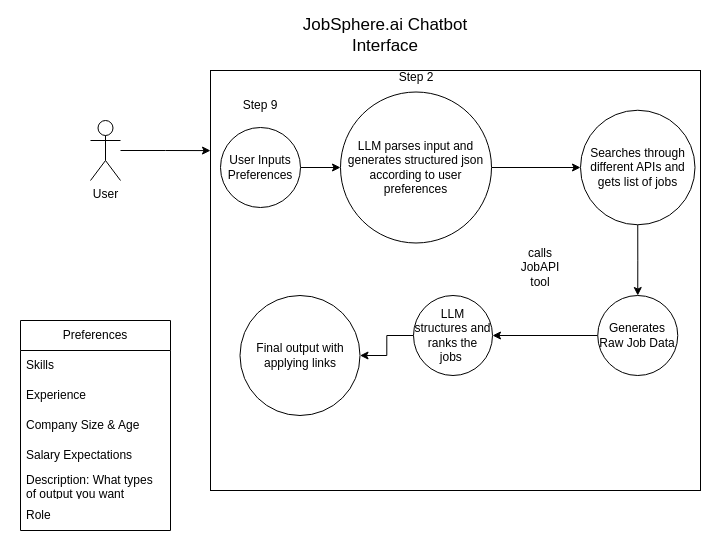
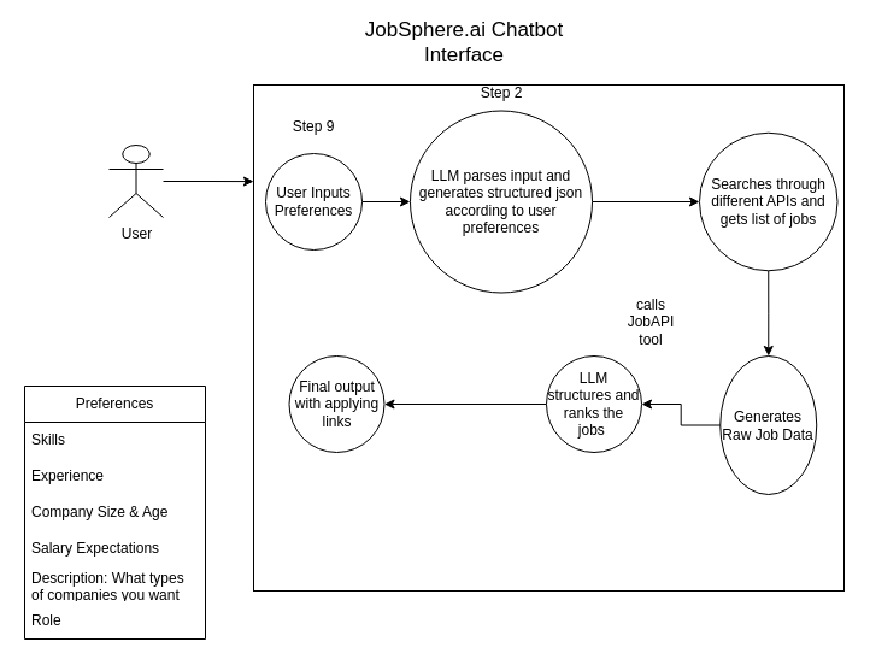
  <mxCell id="0" />
  <mxCell id="1" parent="0" />
  <mxCell id="2" value="" style="rounded=0;whiteSpace=wrap;html=1;direction=south;" vertex="1" parent="1"><mxGeometry x="210" y="70" width="490" height="420" as="geometry" /></mxCell>
- <mxCell id="3" value="User" style="shape=umlActor;verticalLabelPosition=bottom;verticalAlign=top;html=1;outlineConnect=0;" vertex="1" parent="1"><mxGeometry x="90" y="120" width="30" height="60" as="geometry" /></mxCell>
+ <mxCell id="3" value="User" style="shape=umlActor;verticalLabelPosition=bottom;verticalAlign=top;html=1;outlineConnect=0;" vertex="1" parent="1"><mxGeometry x="90" y="120" width="45" height="60" as="geometry" /></mxCell>
  <mxCell id="4" value="JobSphere.ai Chatbot Interface" style="text;html=1;align=center;verticalAlign=middle;whiteSpace=wrap;rounded=0;fontSize=17;" vertex="1" parent="1"><mxGeometry x="295" y="20" width="180" height="30" as="geometry" /></mxCell>
  <mxCell id="5" style="edgeStyle=orthogonalEdgeStyle;rounded=0;orthogonalLoop=1;jettySize=auto;html=1;entryX=0.171;entryY=1;entryDx=0;entryDy=0;entryPerimeter=0;" edge="1" parent="1" source="3"><mxGeometry relative="1" as="geometry"><mxPoint x="210" y="150.11" as="targetPoint" /></mxGeometry></mxCell>
  <mxCell id="6" value="Step 9" style="text;html=1;align=center;verticalAlign=middle;whiteSpace=wrap;rounded=0;" vertex="1" parent="1"><mxGeometry x="230" y="90" width="60" height="30" as="geometry" /></mxCell>
  <mxCell id="7" style="edgeStyle=orthogonalEdgeStyle;rounded=0;orthogonalLoop=1;jettySize=auto;html=1;exitX=1;exitY=0.5;exitDx=0;exitDy=0;entryX=0;entryY=0.5;entryDx=0;entryDy=0;" edge="1" parent="1" source="8" target="17"><mxGeometry relative="1" as="geometry" /></mxCell>
  <mxCell id="8" value="User Inputs Preferences" style="ellipse;whiteSpace=wrap;html=1;aspect=fixed;" vertex="1" parent="1"><mxGeometry x="220" y="127" width="80" height="80" as="geometry" /></mxCell>
  <mxCell id="9" value="Preferences" style="swimlane;fontStyle=0;childLayout=stackLayout;horizontal=1;startSize=30;horizontalStack=0;resizeParent=1;resizeParentMax=0;resizeLast=0;collapsible=1;marginBottom=0;whiteSpace=wrap;html=1;" vertex="1" parent="1"><mxGeometry x="20" y="320" width="150" height="210" as="geometry" /></mxCell>
  <mxCell id="10" value="Skills" style="text;strokeColor=none;fillColor=none;align=left;verticalAlign=middle;spacingLeft=4;spacingRight=4;overflow=hidden;points=[[0,0.5],[1,0.5]];portConstraint=eastwest;rotatable=0;whiteSpace=wrap;html=1;" vertex="1" parent="9"><mxGeometry y="30" width="150" height="30" as="geometry" /></mxCell>
  <mxCell id="11" value="Experience" style="text;strokeColor=none;fillColor=none;align=left;verticalAlign=middle;spacingLeft=4;spacingRight=4;overflow=hidden;points=[[0,0.5],[1,0.5]];portConstraint=eastwest;rotatable=0;whiteSpace=wrap;html=1;" vertex="1" parent="9"><mxGeometry y="60" width="150" height="30" as="geometry" /></mxCell>
  <mxCell id="12" value="Company Size &amp;amp; Age" style="text;strokeColor=none;fillColor=none;align=left;verticalAlign=middle;spacingLeft=4;spacingRight=4;overflow=hidden;points=[[0,0.5],[1,0.5]];portConstraint=eastwest;rotatable=0;whiteSpace=wrap;html=1;" vertex="1" parent="9"><mxGeometry y="90" width="150" height="30" as="geometry" /></mxCell>
  <mxCell id="13" value="Salary Expectations" style="text;strokeColor=none;fillColor=none;align=left;verticalAlign=middle;spacingLeft=4;spacingRight=4;overflow=hidden;points=[[0,0.5],[1,0.5]];portConstraint=eastwest;rotatable=0;whiteSpace=wrap;html=1;" vertex="1" parent="9"><mxGeometry y="120" width="150" height="30" as="geometry" /></mxCell>
- <mxCell id="14" value="Description: What types of output you want" style="text;strokeColor=none;fillColor=none;align=left;verticalAlign=middle;spacingLeft=4;spacingRight=4;overflow=hidden;points=[[0,0.5],[1,0.5]];portConstraint=eastwest;rotatable=0;whiteSpace=wrap;html=1;" vertex="1" parent="9"><mxGeometry y="150" width="150" height="30" as="geometry" /></mxCell>
+ <mxCell id="14" value="Description: What types of companies you want" style="text;strokeColor=none;fillColor=none;align=left;verticalAlign=middle;spacingLeft=4;spacingRight=4;overflow=hidden;points=[[0,0.5],[1,0.5]];portConstraint=eastwest;rotatable=0;whiteSpace=wrap;html=1;" vertex="1" parent="9"><mxGeometry y="150" width="150" height="30" as="geometry" /></mxCell>
  <mxCell id="15" value="Role" style="text;strokeColor=none;fillColor=none;align=left;verticalAlign=middle;spacingLeft=4;spacingRight=4;overflow=hidden;points=[[0,0.5],[1,0.5]];portConstraint=eastwest;rotatable=0;whiteSpace=wrap;html=1;" vertex="1" parent="9"><mxGeometry y="180" width="150" height="30" as="geometry" /></mxCell>
  <mxCell id="16" style="edgeStyle=orthogonalEdgeStyle;rounded=0;orthogonalLoop=1;jettySize=auto;html=1;entryX=0;entryY=0.5;entryDx=0;entryDy=0;" edge="1" parent="1" source="17" target="20"><mxGeometry relative="1" as="geometry" /></mxCell>
  <mxCell id="17" value="LLM parses input and generates structured json according to user preferences" style="ellipse;whiteSpace=wrap;html=1;aspect=fixed;" vertex="1" parent="1"><mxGeometry x="340" y="91.5" width="151" height="151" as="geometry" /></mxCell>
  <mxCell id="18" value="Step 2" style="text;html=1;align=center;verticalAlign=middle;whiteSpace=wrap;rounded=0;" vertex="1" parent="1"><mxGeometry x="385.5" y="61.5" width="60" height="30" as="geometry" /></mxCell>
  <mxCell id="19" style="edgeStyle=orthogonalEdgeStyle;rounded=0;orthogonalLoop=1;jettySize=auto;html=1;entryX=0.5;entryY=0;entryDx=0;entryDy=0;" edge="1" parent="1" source="20" target="23"><mxGeometry relative="1" as="geometry" /></mxCell>
  <mxCell id="20" value="Searches through different APIs and gets list of jobs" style="ellipse;whiteSpace=wrap;html=1;aspect=fixed;" vertex="1" parent="1"><mxGeometry x="580" y="109.75" width="114.5" height="114.5" as="geometry" /></mxCell>
  <mxCell id="21" value="calls JobAPI tool" style="text;html=1;align=center;verticalAlign=middle;whiteSpace=wrap;rounded=0;" vertex="1" parent="1"><mxGeometry x="510" y="252" width="60" height="30" as="geometry" /></mxCell>
  <mxCell id="22" style="edgeStyle=orthogonalEdgeStyle;rounded=0;orthogonalLoop=1;jettySize=auto;html=1;entryX=1;entryY=0.5;entryDx=0;entryDy=0;" edge="1" parent="1" source="23" target="25"><mxGeometry relative="1" as="geometry" /></mxCell>
- <mxCell id="23" value="Generates Raw Job Data" style="ellipse;whiteSpace=wrap;html=1;aspect=fixed;" vertex="1" parent="1"><mxGeometry x="597.25" y="295" width="80" height="80" as="geometry" /></mxCell>
+ <mxCell id="23" value="Generates Raw Job Data" style="ellipse;whiteSpace=wrap;html=1;aspect=fixed;" vertex="1" parent="1"><mxGeometry x="597.25" y="295" width="80" height="115" as="geometry" /></mxCell>
  <mxCell id="24" style="edgeStyle=orthogonalEdgeStyle;rounded=0;orthogonalLoop=1;jettySize=auto;html=1;" edge="1" parent="1" source="25" target="26"><mxGeometry relative="1" as="geometry" /></mxCell>
- <mxCell id="25" value="LLM structures and ranks the jobs&amp;nbsp;" style="ellipse;whiteSpace=wrap;html=1;aspect=fixed;" vertex="1" parent="1"><mxGeometry x="413" y="295" width="79" height="80" as="geometry" /></mxCell>
- <mxCell id="26" value="Final output with applying links" style="ellipse;whiteSpace=wrap;html=1;aspect=fixed;" vertex="1" parent="1"><mxGeometry x="239.5" y="295" width="120" height="120" as="geometry" /></mxCell>
+ <mxCell id="25" value="LLM structures and ranks the jobs&amp;nbsp;" style="ellipse;whiteSpace=wrap;html=1;aspect=fixed;" vertex="1" parent="1"><mxGeometry x="453" y="295" width="79" height="80" as="geometry" /></mxCell>
+ <mxCell id="26" value="Final output with applying links" style="ellipse;whiteSpace=wrap;html=1;aspect=fixed;" vertex="1" parent="1"><mxGeometry x="239.5" y="295" width="79" height="80" as="geometry" /></mxCell>
